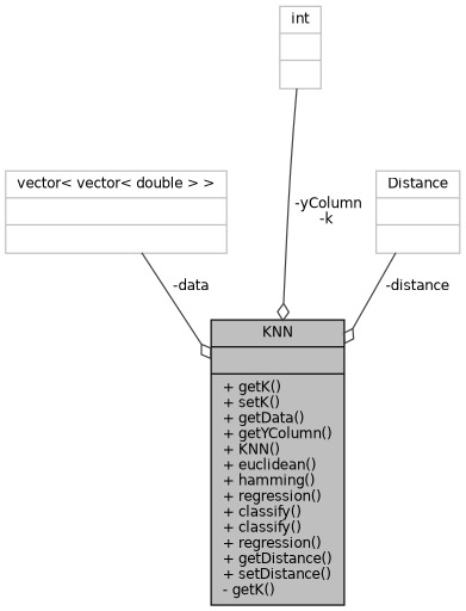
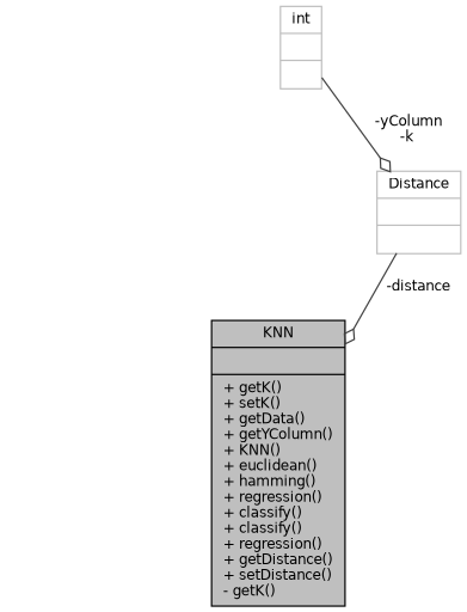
  digraph {
    node [color=grey75 fontname=Helvetica fontsize=10 shape=record]
    edge [arrowhead=odiamond color=grey25 fontname=Helvetica fontsize=10 labelfontname=Helvetica labelfontsize=10 style=solid]
    n1 [color=black fillcolor=grey75 fontcolor=black height=0.2 label="{KNN\n||+ getK()\l+ setK()\l+ getData()\l+ getYColumn()\l+ KNN()\l+ euclidean()\l+ hamming()\l+ regression()\l+ classify()\l+ classify()\l+ regression()\l+ getDistance()\l+ setDistance()\l- getK()\l}" style=filled width=0.4]
-   n2 [height=0.2 label="{vector\< vector\< double \> \>\n||}" width=0.4]
    n3 [height=0.2 label="{int\n||}" width=0.4]
    n4 [height=0.2 label="{Distance\n||}" width=0.4]
-   n2 -> n1 [label=" -data"]
-   n3 -> n1 [label=" -yColumn\n-k"]
+   n3 -> n4 [label=" -yColumn\n-k"]
    n4 -> n1 [label=" -distance"]
  }
